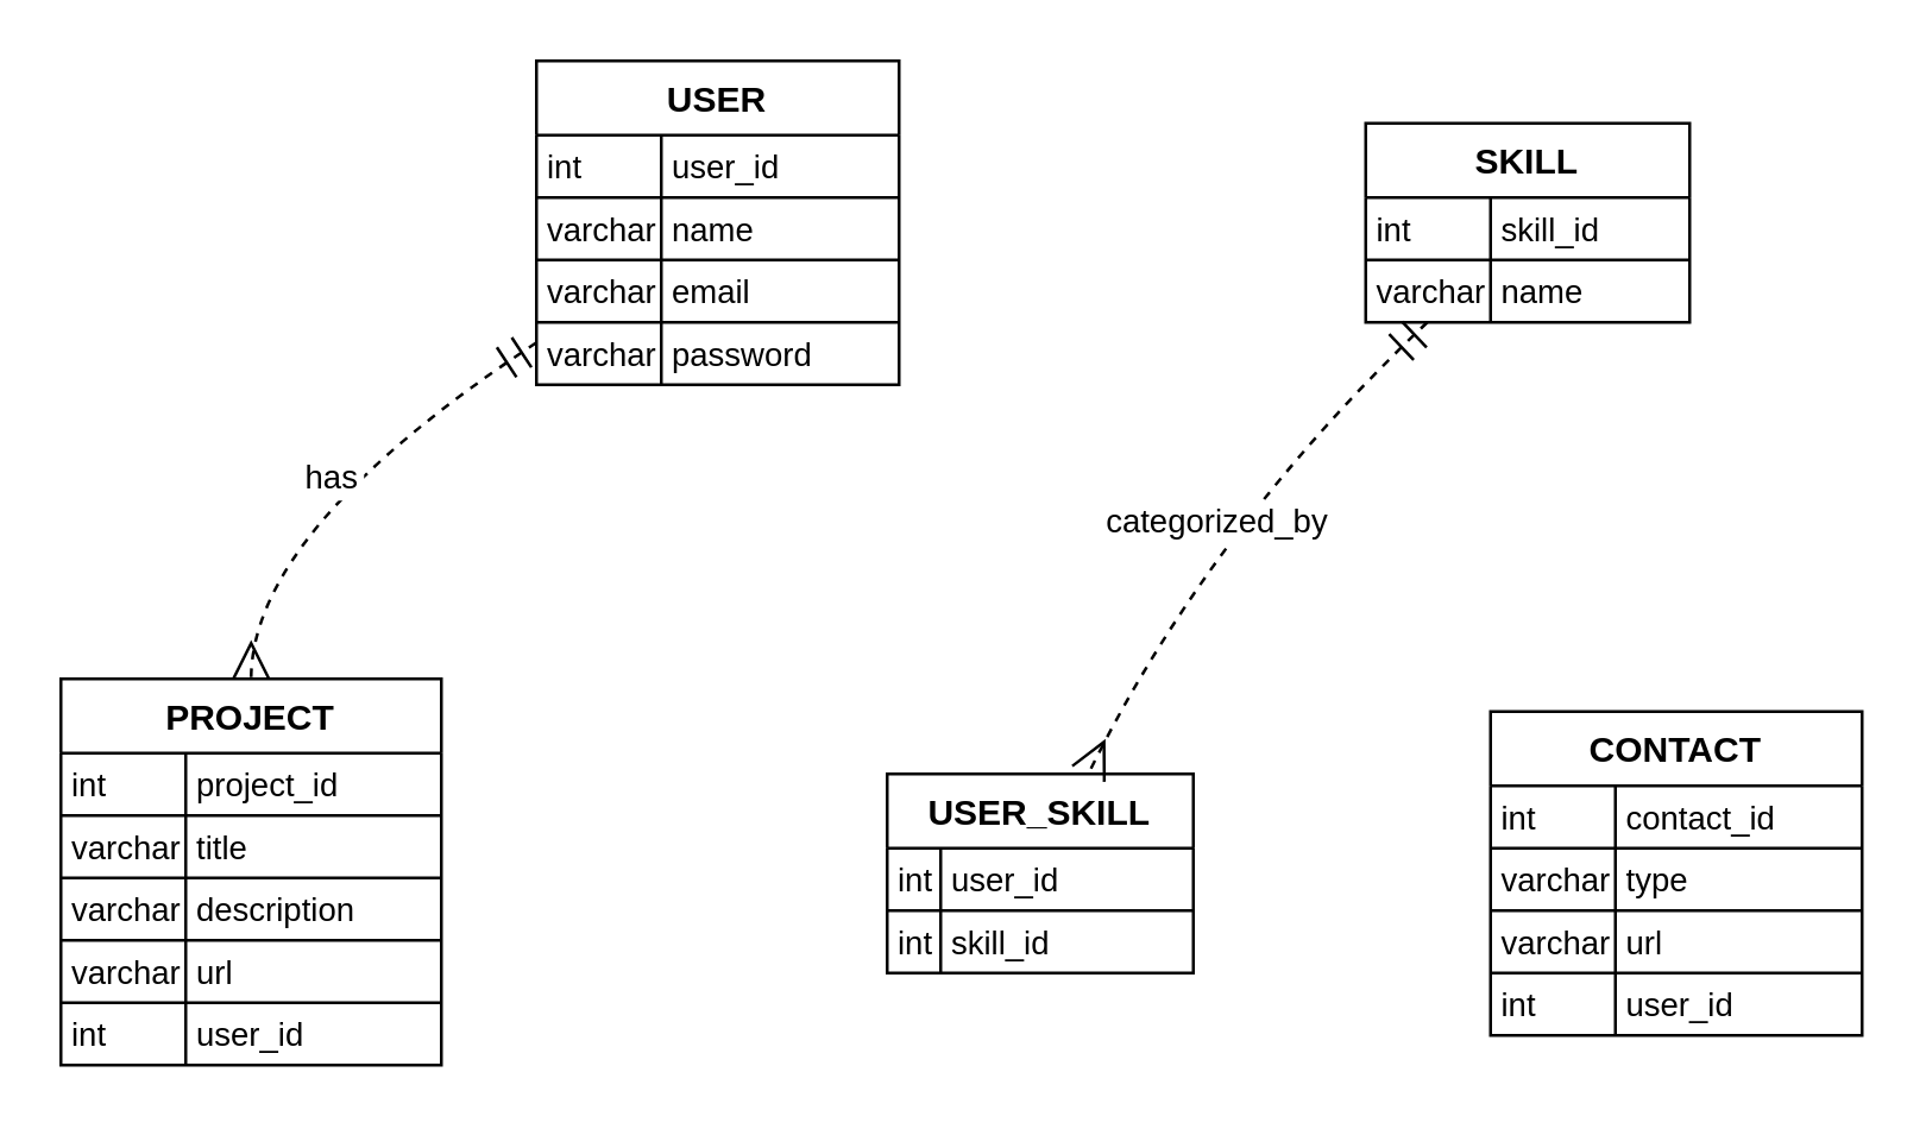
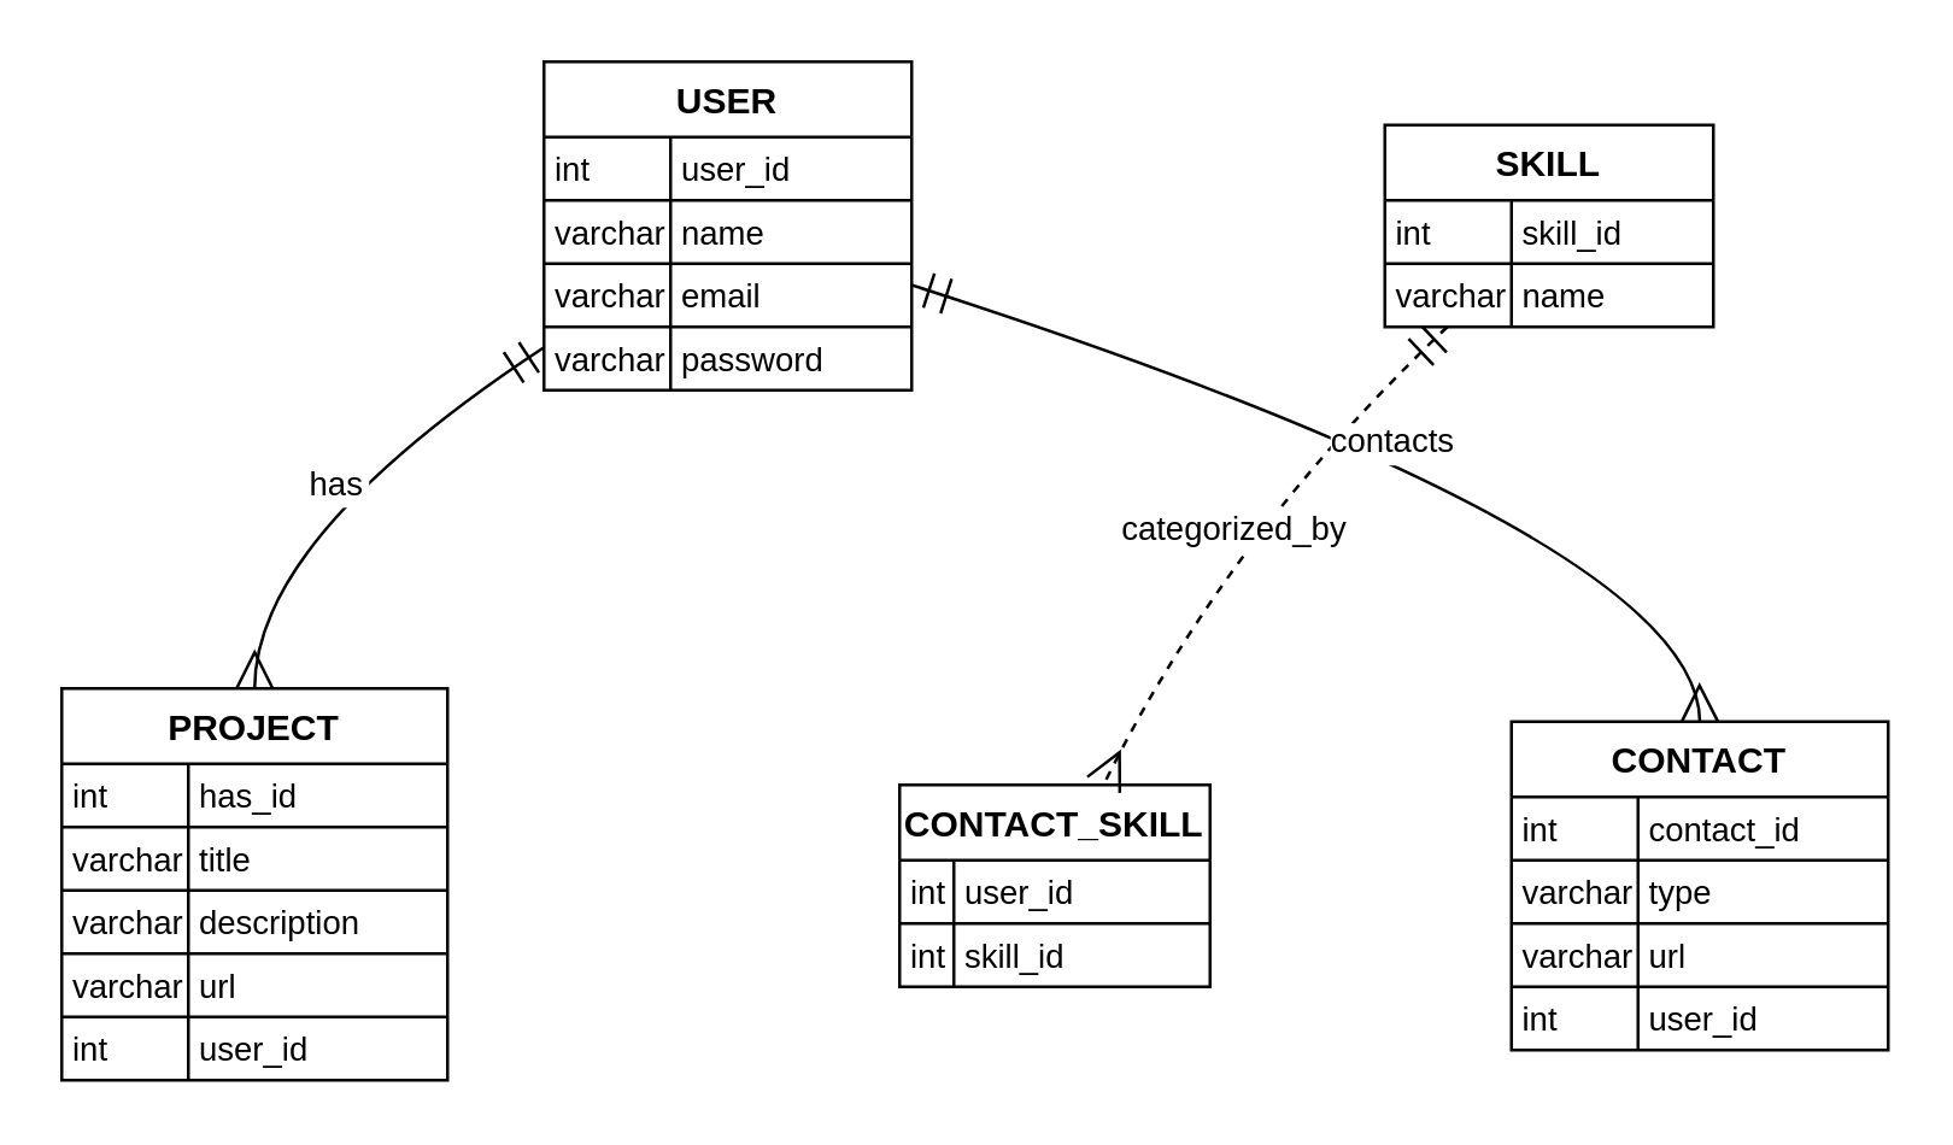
  <mxCell id="0" />
  <mxCell id="1" parent="0" />
  <mxCell id="2" value="USER" style="shape=table;startSize=25;container=1;collapsible=0;childLayout=tableLayout;fixedRows=1;rowLines=1;fontStyle=1;align=center;resizeLast=1;" vertex="1" parent="1"><mxGeometry x="180" y="20" width="122" height="109" as="geometry" /></mxCell>
  <mxCell id="3" style="shape=tableRow;horizontal=0;startSize=0;swimlaneHead=0;swimlaneBody=0;fillColor=none;collapsible=0;dropTarget=0;points=[[0,0.5],[1,0.5]];portConstraint=eastwest;top=0;left=0;right=0;bottom=0;" vertex="1" parent="2"><mxGeometry y="25" width="122" height="21" as="geometry" /></mxCell>
  <mxCell id="4" value="int" style="shape=partialRectangle;connectable=0;fillColor=none;top=0;left=0;bottom=0;right=0;align=left;spacingLeft=2;overflow=hidden;fontSize=11;" vertex="1" parent="3"><mxGeometry width="42" height="21" as="geometry"><mxRectangle width="42" height="21" as="alternateBounds" /></mxGeometry></mxCell>
  <mxCell id="5" value="user_id" style="shape=partialRectangle;connectable=0;fillColor=none;top=0;left=0;bottom=0;right=0;align=left;spacingLeft=2;overflow=hidden;fontSize=11;" vertex="1" parent="3"><mxGeometry x="42" width="80" height="21" as="geometry"><mxRectangle width="80" height="21" as="alternateBounds" /></mxGeometry></mxCell>
  <mxCell id="6" style="shape=tableRow;horizontal=0;startSize=0;swimlaneHead=0;swimlaneBody=0;fillColor=none;collapsible=0;dropTarget=0;points=[[0,0.5],[1,0.5]];portConstraint=eastwest;top=0;left=0;right=0;bottom=0;" vertex="1" parent="2"><mxGeometry y="46" width="122" height="21" as="geometry" /></mxCell>
  <mxCell id="7" value="varchar" style="shape=partialRectangle;connectable=0;fillColor=none;top=0;left=0;bottom=0;right=0;align=left;spacingLeft=2;overflow=hidden;fontSize=11;" vertex="1" parent="6"><mxGeometry width="42" height="21" as="geometry"><mxRectangle width="42" height="21" as="alternateBounds" /></mxGeometry></mxCell>
  <mxCell id="8" value="name" style="shape=partialRectangle;connectable=0;fillColor=none;top=0;left=0;bottom=0;right=0;align=left;spacingLeft=2;overflow=hidden;fontSize=11;" vertex="1" parent="6"><mxGeometry x="42" width="80" height="21" as="geometry"><mxRectangle width="80" height="21" as="alternateBounds" /></mxGeometry></mxCell>
  <mxCell id="9" style="shape=tableRow;horizontal=0;startSize=0;swimlaneHead=0;swimlaneBody=0;fillColor=none;collapsible=0;dropTarget=0;points=[[0,0.5],[1,0.5]];portConstraint=eastwest;top=0;left=0;right=0;bottom=0;" vertex="1" parent="2"><mxGeometry y="67" width="122" height="21" as="geometry" /></mxCell>
  <mxCell id="10" value="varchar" style="shape=partialRectangle;connectable=0;fillColor=none;top=0;left=0;bottom=0;right=0;align=left;spacingLeft=2;overflow=hidden;fontSize=11;" vertex="1" parent="9"><mxGeometry width="42" height="21" as="geometry"><mxRectangle width="42" height="21" as="alternateBounds" /></mxGeometry></mxCell>
  <mxCell id="11" value="email" style="shape=partialRectangle;connectable=0;fillColor=none;top=0;left=0;bottom=0;right=0;align=left;spacingLeft=2;overflow=hidden;fontSize=11;" vertex="1" parent="9"><mxGeometry x="42" width="80" height="21" as="geometry"><mxRectangle width="80" height="21" as="alternateBounds" /></mxGeometry></mxCell>
  <mxCell id="12" style="shape=tableRow;horizontal=0;startSize=0;swimlaneHead=0;swimlaneBody=0;fillColor=none;collapsible=0;dropTarget=0;points=[[0,0.5],[1,0.5]];portConstraint=eastwest;top=0;left=0;right=0;bottom=0;" vertex="1" parent="2"><mxGeometry y="88" width="122" height="21" as="geometry" /></mxCell>
  <mxCell id="13" value="varchar" style="shape=partialRectangle;connectable=0;fillColor=none;top=0;left=0;bottom=0;right=0;align=left;spacingLeft=2;overflow=hidden;fontSize=11;" vertex="1" parent="12"><mxGeometry width="42" height="21" as="geometry"><mxRectangle width="42" height="21" as="alternateBounds" /></mxGeometry></mxCell>
  <mxCell id="14" value="password" style="shape=partialRectangle;connectable=0;fillColor=none;top=0;left=0;bottom=0;right=0;align=left;spacingLeft=2;overflow=hidden;fontSize=11;" vertex="1" parent="12"><mxGeometry x="42" width="80" height="21" as="geometry"><mxRectangle width="80" height="21" as="alternateBounds" /></mxGeometry></mxCell>
  <mxCell id="15" value="PROJECT" style="shape=table;startSize=25;container=1;collapsible=0;childLayout=tableLayout;fixedRows=1;rowLines=1;fontStyle=1;align=center;resizeLast=1;" vertex="1" parent="1"><mxGeometry x="20" y="228" width="128" height="130" as="geometry" /></mxCell>
  <mxCell id="16" style="shape=tableRow;horizontal=0;startSize=0;swimlaneHead=0;swimlaneBody=0;fillColor=none;collapsible=0;dropTarget=0;points=[[0,0.5],[1,0.5]];portConstraint=eastwest;top=0;left=0;right=0;bottom=0;" vertex="1" parent="15"><mxGeometry y="25" width="128" height="21" as="geometry" /></mxCell>
  <mxCell id="17" value="int" style="shape=partialRectangle;connectable=0;fillColor=none;top=0;left=0;bottom=0;right=0;align=left;spacingLeft=2;overflow=hidden;fontSize=11;" vertex="1" parent="16"><mxGeometry width="42" height="21" as="geometry"><mxRectangle width="42" height="21" as="alternateBounds" /></mxGeometry></mxCell>
- <mxCell id="18" value="project_id" style="shape=partialRectangle;connectable=0;fillColor=none;top=0;left=0;bottom=0;right=0;align=left;spacingLeft=2;overflow=hidden;fontSize=11;" vertex="1" parent="16"><mxGeometry x="42" width="86" height="21" as="geometry"><mxRectangle width="86" height="21" as="alternateBounds" /></mxGeometry></mxCell>
+ <mxCell id="18" value="has_id" style="shape=partialRectangle;connectable=0;fillColor=none;top=0;left=0;bottom=0;right=0;align=left;spacingLeft=2;overflow=hidden;fontSize=11;" vertex="1" parent="16"><mxGeometry x="42" width="86" height="21" as="geometry"><mxRectangle width="86" height="21" as="alternateBounds" /></mxGeometry></mxCell>
  <mxCell id="19" style="shape=tableRow;horizontal=0;startSize=0;swimlaneHead=0;swimlaneBody=0;fillColor=none;collapsible=0;dropTarget=0;points=[[0,0.5],[1,0.5]];portConstraint=eastwest;top=0;left=0;right=0;bottom=0;" vertex="1" parent="15"><mxGeometry y="46" width="128" height="21" as="geometry" /></mxCell>
  <mxCell id="20" value="varchar" style="shape=partialRectangle;connectable=0;fillColor=none;top=0;left=0;bottom=0;right=0;align=left;spacingLeft=2;overflow=hidden;fontSize=11;" vertex="1" parent="19"><mxGeometry width="42" height="21" as="geometry"><mxRectangle width="42" height="21" as="alternateBounds" /></mxGeometry></mxCell>
  <mxCell id="21" value="title" style="shape=partialRectangle;connectable=0;fillColor=none;top=0;left=0;bottom=0;right=0;align=left;spacingLeft=2;overflow=hidden;fontSize=11;" vertex="1" parent="19"><mxGeometry x="42" width="86" height="21" as="geometry"><mxRectangle width="86" height="21" as="alternateBounds" /></mxGeometry></mxCell>
  <mxCell id="22" style="shape=tableRow;horizontal=0;startSize=0;swimlaneHead=0;swimlaneBody=0;fillColor=none;collapsible=0;dropTarget=0;points=[[0,0.5],[1,0.5]];portConstraint=eastwest;top=0;left=0;right=0;bottom=0;" vertex="1" parent="15"><mxGeometry y="67" width="128" height="21" as="geometry" /></mxCell>
  <mxCell id="23" value="varchar" style="shape=partialRectangle;connectable=0;fillColor=none;top=0;left=0;bottom=0;right=0;align=left;spacingLeft=2;overflow=hidden;fontSize=11;" vertex="1" parent="22"><mxGeometry width="42" height="21" as="geometry"><mxRectangle width="42" height="21" as="alternateBounds" /></mxGeometry></mxCell>
  <mxCell id="24" value="description" style="shape=partialRectangle;connectable=0;fillColor=none;top=0;left=0;bottom=0;right=0;align=left;spacingLeft=2;overflow=hidden;fontSize=11;" vertex="1" parent="22"><mxGeometry x="42" width="86" height="21" as="geometry"><mxRectangle width="86" height="21" as="alternateBounds" /></mxGeometry></mxCell>
  <mxCell id="25" style="shape=tableRow;horizontal=0;startSize=0;swimlaneHead=0;swimlaneBody=0;fillColor=none;collapsible=0;dropTarget=0;points=[[0,0.5],[1,0.5]];portConstraint=eastwest;top=0;left=0;right=0;bottom=0;" vertex="1" parent="15"><mxGeometry y="88" width="128" height="21" as="geometry" /></mxCell>
  <mxCell id="26" value="varchar" style="shape=partialRectangle;connectable=0;fillColor=none;top=0;left=0;bottom=0;right=0;align=left;spacingLeft=2;overflow=hidden;fontSize=11;" vertex="1" parent="25"><mxGeometry width="42" height="21" as="geometry"><mxRectangle width="42" height="21" as="alternateBounds" /></mxGeometry></mxCell>
  <mxCell id="27" value="url" style="shape=partialRectangle;connectable=0;fillColor=none;top=0;left=0;bottom=0;right=0;align=left;spacingLeft=2;overflow=hidden;fontSize=11;" vertex="1" parent="25"><mxGeometry x="42" width="86" height="21" as="geometry"><mxRectangle width="86" height="21" as="alternateBounds" /></mxGeometry></mxCell>
  <mxCell id="28" style="shape=tableRow;horizontal=0;startSize=0;swimlaneHead=0;swimlaneBody=0;fillColor=none;collapsible=0;dropTarget=0;points=[[0,0.5],[1,0.5]];portConstraint=eastwest;top=0;left=0;right=0;bottom=0;" vertex="1" parent="15"><mxGeometry y="109" width="128" height="21" as="geometry" /></mxCell>
  <mxCell id="29" value="int" style="shape=partialRectangle;connectable=0;fillColor=none;top=0;left=0;bottom=0;right=0;align=left;spacingLeft=2;overflow=hidden;fontSize=11;" vertex="1" parent="28"><mxGeometry width="42" height="21" as="geometry"><mxRectangle width="42" height="21" as="alternateBounds" /></mxGeometry></mxCell>
  <mxCell id="30" value="user_id" style="shape=partialRectangle;connectable=0;fillColor=none;top=0;left=0;bottom=0;right=0;align=left;spacingLeft=2;overflow=hidden;fontSize=11;" vertex="1" parent="28"><mxGeometry x="42" width="86" height="21" as="geometry"><mxRectangle width="86" height="21" as="alternateBounds" /></mxGeometry></mxCell>
  <mxCell id="31" value="SKILL" style="shape=table;startSize=25;container=1;collapsible=0;childLayout=tableLayout;fixedRows=1;rowLines=1;fontStyle=1;align=center;resizeLast=1;" vertex="1" parent="1"><mxGeometry x="459" y="41" width="109" height="67" as="geometry" /></mxCell>
  <mxCell id="32" style="shape=tableRow;horizontal=0;startSize=0;swimlaneHead=0;swimlaneBody=0;fillColor=none;collapsible=0;dropTarget=0;points=[[0,0.5],[1,0.5]];portConstraint=eastwest;top=0;left=0;right=0;bottom=0;" vertex="1" parent="31"><mxGeometry y="25" width="109" height="21" as="geometry" /></mxCell>
  <mxCell id="33" value="int" style="shape=partialRectangle;connectable=0;fillColor=none;top=0;left=0;bottom=0;right=0;align=left;spacingLeft=2;overflow=hidden;fontSize=11;" vertex="1" parent="32"><mxGeometry width="42" height="21" as="geometry"><mxRectangle width="42" height="21" as="alternateBounds" /></mxGeometry></mxCell>
  <mxCell id="34" value="skill_id" style="shape=partialRectangle;connectable=0;fillColor=none;top=0;left=0;bottom=0;right=0;align=left;spacingLeft=2;overflow=hidden;fontSize=11;" vertex="1" parent="32"><mxGeometry x="42" width="67" height="21" as="geometry"><mxRectangle width="67" height="21" as="alternateBounds" /></mxGeometry></mxCell>
  <mxCell id="35" style="shape=tableRow;horizontal=0;startSize=0;swimlaneHead=0;swimlaneBody=0;fillColor=none;collapsible=0;dropTarget=0;points=[[0,0.5],[1,0.5]];portConstraint=eastwest;top=0;left=0;right=0;bottom=0;" vertex="1" parent="31"><mxGeometry y="46" width="109" height="21" as="geometry" /></mxCell>
  <mxCell id="36" value="varchar" style="shape=partialRectangle;connectable=0;fillColor=none;top=0;left=0;bottom=0;right=0;align=left;spacingLeft=2;overflow=hidden;fontSize=11;" vertex="1" parent="35"><mxGeometry width="42" height="21" as="geometry"><mxRectangle width="42" height="21" as="alternateBounds" /></mxGeometry></mxCell>
  <mxCell id="37" value="name" style="shape=partialRectangle;connectable=0;fillColor=none;top=0;left=0;bottom=0;right=0;align=left;spacingLeft=2;overflow=hidden;fontSize=11;" vertex="1" parent="35"><mxGeometry x="42" width="67" height="21" as="geometry"><mxRectangle width="67" height="21" as="alternateBounds" /></mxGeometry></mxCell>
- <mxCell id="38" value="USER_SKILL" style="shape=table;startSize=25;container=1;collapsible=0;childLayout=tableLayout;fixedRows=1;rowLines=1;fontStyle=1;align=center;resizeLast=1;" vertex="1" parent="1"><mxGeometry x="298" y="260" width="103" height="67" as="geometry" /></mxCell>
+ <mxCell id="38" value="CONTACT_SKILL" style="shape=table;startSize=25;container=1;collapsible=0;childLayout=tableLayout;fixedRows=1;rowLines=1;fontStyle=1;align=center;resizeLast=1;" vertex="1" parent="1"><mxGeometry x="298" y="260" width="103" height="67" as="geometry" /></mxCell>
  <mxCell id="39" style="shape=tableRow;horizontal=0;startSize=0;swimlaneHead=0;swimlaneBody=0;fillColor=none;collapsible=0;dropTarget=0;points=[[0,0.5],[1,0.5]];portConstraint=eastwest;top=0;left=0;right=0;bottom=0;" vertex="1" parent="38"><mxGeometry y="25" width="103" height="21" as="geometry" /></mxCell>
  <mxCell id="40" value="int" style="shape=partialRectangle;connectable=0;fillColor=none;top=0;left=0;bottom=0;right=0;align=left;spacingLeft=2;overflow=hidden;fontSize=11;" vertex="1" parent="39"><mxGeometry width="18" height="21" as="geometry"><mxRectangle width="18" height="21" as="alternateBounds" /></mxGeometry></mxCell>
  <mxCell id="41" value="user_id" style="shape=partialRectangle;connectable=0;fillColor=none;top=0;left=0;bottom=0;right=0;align=left;spacingLeft=2;overflow=hidden;fontSize=11;" vertex="1" parent="39"><mxGeometry x="18" width="85" height="21" as="geometry"><mxRectangle width="85" height="21" as="alternateBounds" /></mxGeometry></mxCell>
  <mxCell id="42" style="shape=tableRow;horizontal=0;startSize=0;swimlaneHead=0;swimlaneBody=0;fillColor=none;collapsible=0;dropTarget=0;points=[[0,0.5],[1,0.5]];portConstraint=eastwest;top=0;left=0;right=0;bottom=0;" vertex="1" parent="38"><mxGeometry y="46" width="103" height="21" as="geometry" /></mxCell>
  <mxCell id="43" value="int" style="shape=partialRectangle;connectable=0;fillColor=none;top=0;left=0;bottom=0;right=0;align=left;spacingLeft=2;overflow=hidden;fontSize=11;" vertex="1" parent="42"><mxGeometry width="18" height="21" as="geometry"><mxRectangle width="18" height="21" as="alternateBounds" /></mxGeometry></mxCell>
  <mxCell id="44" value="skill_id" style="shape=partialRectangle;connectable=0;fillColor=none;top=0;left=0;bottom=0;right=0;align=left;spacingLeft=2;overflow=hidden;fontSize=11;" vertex="1" parent="42"><mxGeometry x="18" width="85" height="21" as="geometry"><mxRectangle width="85" height="21" as="alternateBounds" /></mxGeometry></mxCell>
  <mxCell id="45" value="CONTACT" style="shape=table;startSize=25;container=1;collapsible=0;childLayout=tableLayout;fixedRows=1;rowLines=1;fontStyle=1;align=center;resizeLast=1;" vertex="1" parent="1"><mxGeometry x="501" y="239" width="125" height="109" as="geometry" /></mxCell>
  <mxCell id="46" style="shape=tableRow;horizontal=0;startSize=0;swimlaneHead=0;swimlaneBody=0;fillColor=none;collapsible=0;dropTarget=0;points=[[0,0.5],[1,0.5]];portConstraint=eastwest;top=0;left=0;right=0;bottom=0;" vertex="1" parent="45"><mxGeometry y="25" width="125" height="21" as="geometry" /></mxCell>
  <mxCell id="47" value="int" style="shape=partialRectangle;connectable=0;fillColor=none;top=0;left=0;bottom=0;right=0;align=left;spacingLeft=2;overflow=hidden;fontSize=11;" vertex="1" parent="46"><mxGeometry width="42" height="21" as="geometry"><mxRectangle width="42" height="21" as="alternateBounds" /></mxGeometry></mxCell>
  <mxCell id="48" value="contact_id" style="shape=partialRectangle;connectable=0;fillColor=none;top=0;left=0;bottom=0;right=0;align=left;spacingLeft=2;overflow=hidden;fontSize=11;" vertex="1" parent="46"><mxGeometry x="42" width="83" height="21" as="geometry"><mxRectangle width="83" height="21" as="alternateBounds" /></mxGeometry></mxCell>
  <mxCell id="49" style="shape=tableRow;horizontal=0;startSize=0;swimlaneHead=0;swimlaneBody=0;fillColor=none;collapsible=0;dropTarget=0;points=[[0,0.5],[1,0.5]];portConstraint=eastwest;top=0;left=0;right=0;bottom=0;" vertex="1" parent="45"><mxGeometry y="46" width="125" height="21" as="geometry" /></mxCell>
  <mxCell id="50" value="varchar" style="shape=partialRectangle;connectable=0;fillColor=none;top=0;left=0;bottom=0;right=0;align=left;spacingLeft=2;overflow=hidden;fontSize=11;" vertex="1" parent="49"><mxGeometry width="42" height="21" as="geometry"><mxRectangle width="42" height="21" as="alternateBounds" /></mxGeometry></mxCell>
  <mxCell id="51" value="type" style="shape=partialRectangle;connectable=0;fillColor=none;top=0;left=0;bottom=0;right=0;align=left;spacingLeft=2;overflow=hidden;fontSize=11;" vertex="1" parent="49"><mxGeometry x="42" width="83" height="21" as="geometry"><mxRectangle width="83" height="21" as="alternateBounds" /></mxGeometry></mxCell>
  <mxCell id="52" style="shape=tableRow;horizontal=0;startSize=0;swimlaneHead=0;swimlaneBody=0;fillColor=none;collapsible=0;dropTarget=0;points=[[0,0.5],[1,0.5]];portConstraint=eastwest;top=0;left=0;right=0;bottom=0;" vertex="1" parent="45"><mxGeometry y="67" width="125" height="21" as="geometry" /></mxCell>
  <mxCell id="53" value="varchar" style="shape=partialRectangle;connectable=0;fillColor=none;top=0;left=0;bottom=0;right=0;align=left;spacingLeft=2;overflow=hidden;fontSize=11;" vertex="1" parent="52"><mxGeometry width="42" height="21" as="geometry"><mxRectangle width="42" height="21" as="alternateBounds" /></mxGeometry></mxCell>
  <mxCell id="54" value="url" style="shape=partialRectangle;connectable=0;fillColor=none;top=0;left=0;bottom=0;right=0;align=left;spacingLeft=2;overflow=hidden;fontSize=11;" vertex="1" parent="52"><mxGeometry x="42" width="83" height="21" as="geometry"><mxRectangle width="83" height="21" as="alternateBounds" /></mxGeometry></mxCell>
  <mxCell id="55" style="shape=tableRow;horizontal=0;startSize=0;swimlaneHead=0;swimlaneBody=0;fillColor=none;collapsible=0;dropTarget=0;points=[[0,0.5],[1,0.5]];portConstraint=eastwest;top=0;left=0;right=0;bottom=0;" vertex="1" parent="45"><mxGeometry y="88" width="125" height="21" as="geometry" /></mxCell>
  <mxCell id="56" value="int" style="shape=partialRectangle;connectable=0;fillColor=none;top=0;left=0;bottom=0;right=0;align=left;spacingLeft=2;overflow=hidden;fontSize=11;" vertex="1" parent="55"><mxGeometry width="42" height="21" as="geometry"><mxRectangle width="42" height="21" as="alternateBounds" /></mxGeometry></mxCell>
  <mxCell id="57" value="user_id" style="shape=partialRectangle;connectable=0;fillColor=none;top=0;left=0;bottom=0;right=0;align=left;spacingLeft=2;overflow=hidden;fontSize=11;" vertex="1" parent="55"><mxGeometry x="42" width="83" height="21" as="geometry"><mxRectangle width="83" height="21" as="alternateBounds" /></mxGeometry></mxCell>
- <mxCell id="58" value="has" style="curved=1;startArrow=ERmandOne;startSize=10;endArrow=ERmany;endSize=10;exitX=0;exitY=0.87;entryX=0.5;entryY=0;rounded=0;dashed=1;" edge="1" parent="1" source="2" target="15"><mxGeometry relative="1" as="geometry"><Array as="points"><mxPoint x="84" y="178" /></Array></mxGeometry></mxCell>
+ <mxCell id="58" value="has" style="curved=1;startArrow=ERmandOne;startSize=10;;endArrow=ERmany;endSize=10;;exitX=0;exitY=0.87;entryX=0.5;entryY=0;rounded=0;" edge="1" parent="1" source="2" target="15"><mxGeometry relative="1" as="geometry"><Array as="points"><mxPoint x="84" y="178" /></Array></mxGeometry></mxCell>
  <mxCell id="59" value="categorized_by" style="curved=1;startArrow=ERmandOne;startSize=10;endArrow=ERmany;endSize=10;exitX=0.19;exitY=1;entryX=0.66;entryY=-0.01;rounded=0;dashed=1;" edge="1" parent="1" source="31" target="38"><mxGeometry relative="1" as="geometry"><Array as="points"><mxPoint x="406" y="178" /></Array></mxGeometry></mxCell>
+ <mxCell id="60" value="contacts" style="curved=1;startArrow=ERmandOne;startSize=10;;endArrow=ERmany;endSize=10;;exitX=1;exitY=0.68;entryX=0.5;entryY=0;rounded=0;" edge="1" parent="1" source="2" target="45"><mxGeometry relative="1" as="geometry"><Array as="points"><mxPoint x="563" y="178" /></Array></mxGeometry></mxCell>
